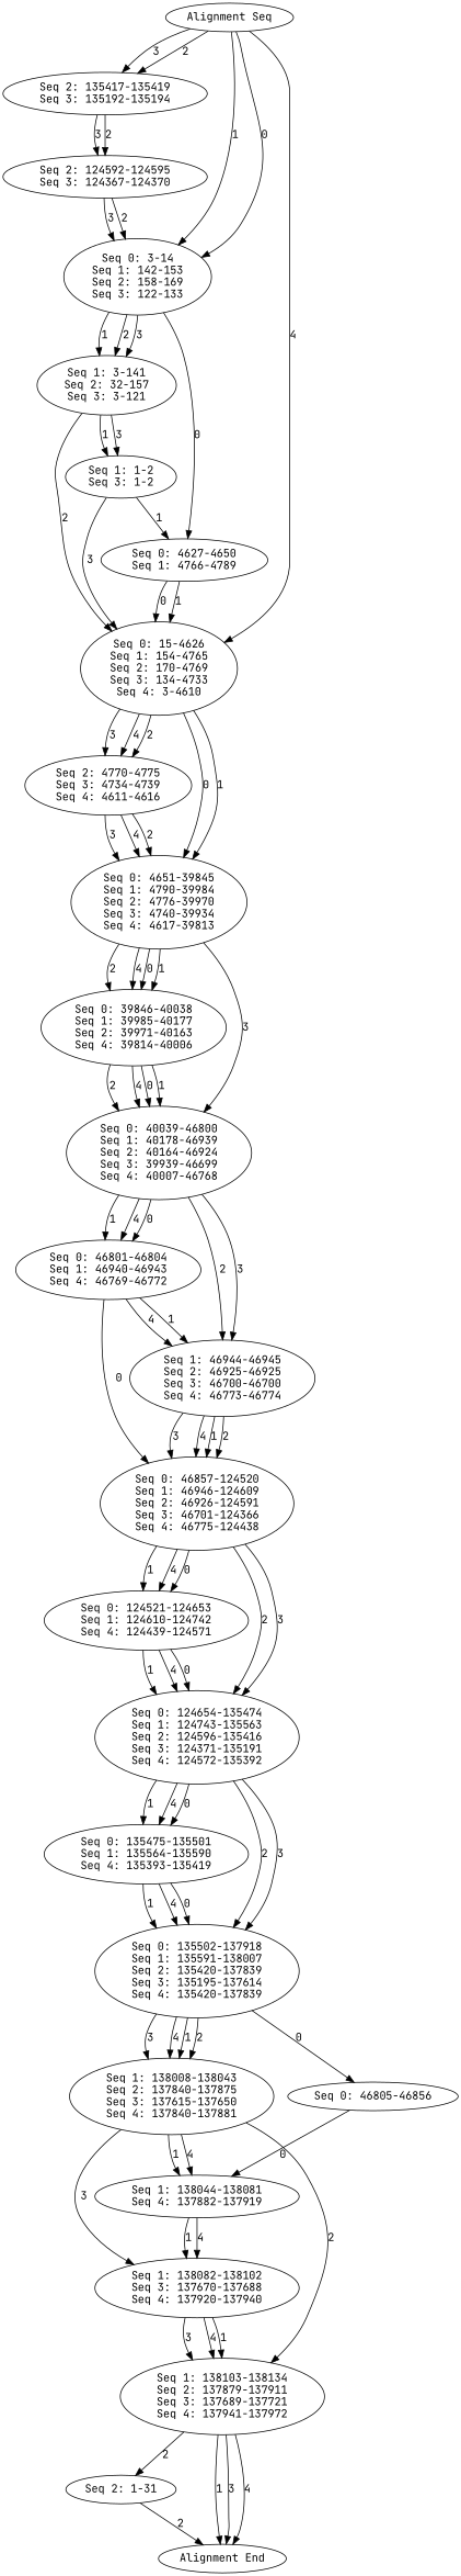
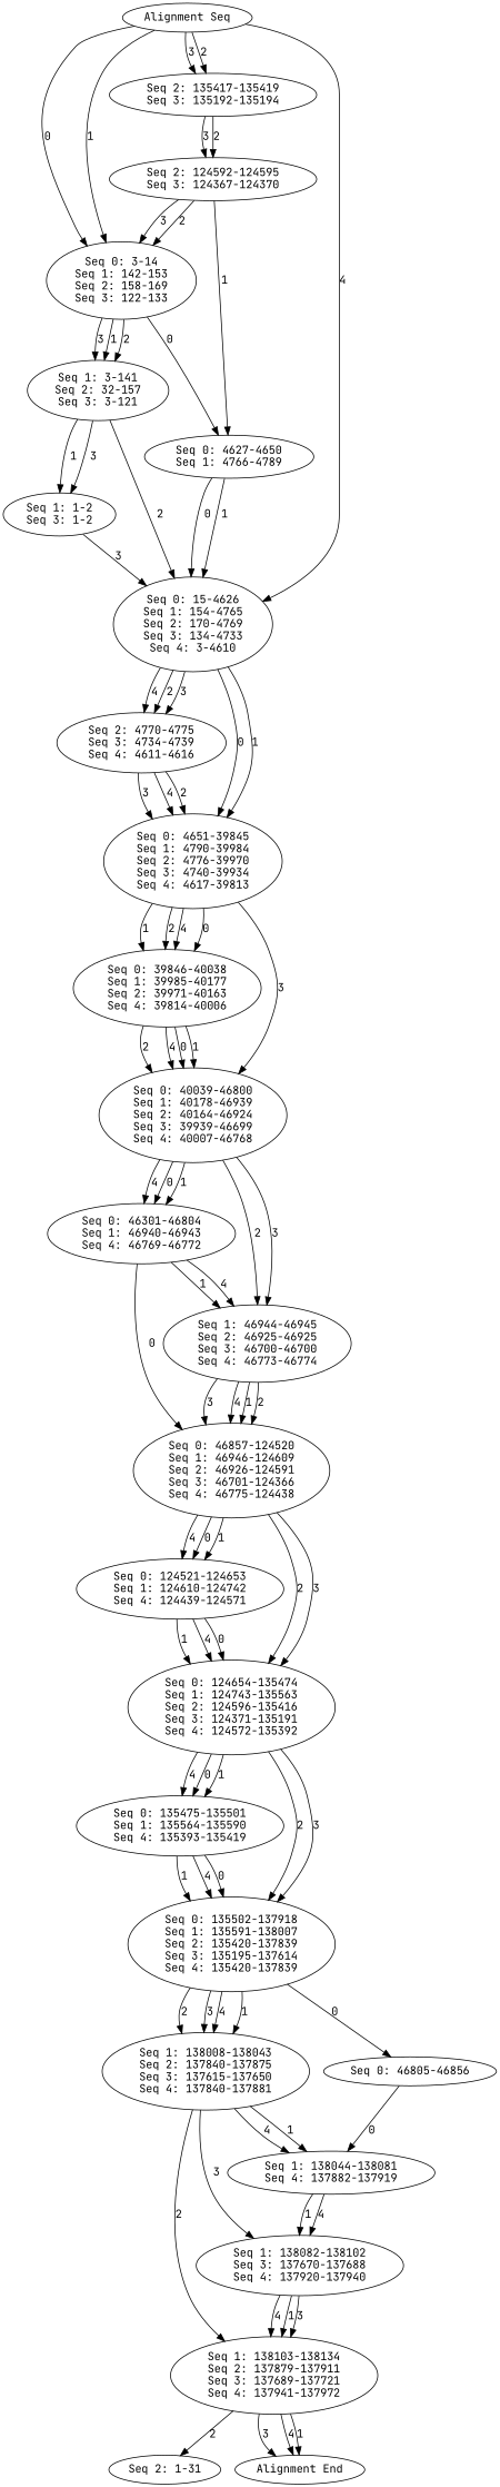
  digraph {
    fontname="JetBrains Mono"
    node [fontname="JetBrains Mono"]
    edge [fontname="JetBrains Mono"]
    n1 [label="Alignment Seq"]
    n2 [label="Seq 2: 135417-135419\nSeq 3: 135192-135194\n"]
    n3 [label="Seq 0: 3-14\nSeq 1: 142-153\nSeq 2: 158-169\nSeq 3: 122-133\n"]
    n4 [label="Seq 0: 15-4626\nSeq 1: 154-4765\nSeq 2: 170-4769\nSeq 3: 134-4733\nSeq 4: 3-4610\n"]
    n5 [label="Seq 2: 124592-124595\nSeq 3: 124367-124370\n"]
    n6 [label="Seq 1: 3-141\nSeq 2: 32-157\nSeq 3: 3-121\n"]
    n7 [label="Seq 0: 4627-4650\nSeq 1: 4766-4789\n"]
    n8 [label="Seq 2: 4770-4775\nSeq 3: 4734-4739\nSeq 4: 4611-4616\n"]
    n9 [label="Seq 0: 4651-39845\nSeq 1: 4790-39984\nSeq 2: 4776-39970\nSeq 3: 4740-39934\nSeq 4: 4617-39813\n"]
    n10 [label="Seq 1: 1-2\nSeq 3: 1-2\n"]
    n11 [label="Seq 0: 39846-40038\nSeq 1: 39985-40177\nSeq 2: 39971-40163\nSeq 4: 39814-40006\n"]
    n12 [label="Seq 0: 40039-46800\nSeq 1: 40178-46939\nSeq 2: 40164-46924\nSeq 3: 39939-46699\nSeq 4: 40007-46768\n"]
-   n13 [label="Seq 0: 46801-46804\nSeq 1: 46940-46943\nSeq 4: 46769-46772\n"]
+   n13 [label="Seq 0: 46301-46804\nSeq 1: 46940-46943\nSeq 4: 46769-46772\n"]
    n14 [label="Seq 1: 46944-46945\nSeq 2: 46925-46925\nSeq 3: 46700-46700\nSeq 4: 46773-46774\n"]
    n15 [label="Seq 0: 46857-124520\nSeq 1: 46946-124609\nSeq 2: 46926-124591\nSeq 3: 46701-124366\nSeq 4: 46775-124438\n"]
    n16 [label="Seq 0: 124521-124653\nSeq 1: 124610-124742\nSeq 4: 124439-124571\n"]
    n17 [label="Seq 0: 124654-135474\nSeq 1: 124743-135563\nSeq 2: 124596-135416\nSeq 3: 124371-135191\nSeq 4: 124572-135392\n"]
    n18 [label="Seq 0: 135475-135501\nSeq 1: 135564-135590\nSeq 4: 135393-135419\n"]
    n19 [label="Seq 0: 135502-137918\nSeq 1: 135591-138007\nSeq 2: 135420-137839\nSeq 3: 135195-137614\nSeq 4: 135420-137839\n"]
    n20 [label="Seq 1: 138008-138043\nSeq 2: 137840-137875\nSeq 3: 137615-137650\nSeq 4: 137840-137881\n"]
    n21 [label="Seq 0: 46805-46856\n"]
    n22 [label="Seq 1: 138044-138081\nSeq 4: 137882-137919\n"]
    n23 [label="Seq 1: 138082-138102\nSeq 3: 137670-137688\nSeq 4: 137920-137940\n"]
    n24 [label="Seq 1: 138103-138134\nSeq 2: 137879-137911\nSeq 3: 137689-137721\nSeq 4: 137941-137972\n"]
    n25 [label="Seq 2: 1-31\n"]
    n26 [label="Alignment End"]
    n1 -> n2 [label=2]
    n1 -> n2 [label=3]
    n1 -> n3 [label=0]
    n1 -> n3 [label=1]
    n1 -> n4 [label=4]
    n2 -> n5 [label=2]
    n2 -> n5 [label=3]
    n3 -> n6 [label=1]
    n3 -> n6 [label=2]
    n3 -> n6 [label=3]
    n3 -> n7 [label=0]
    n4 -> n8 [label=2]
    n4 -> n8 [label=3]
    n4 -> n8 [label=4]
    n4 -> n9 [label=0]
    n4 -> n9 [label=1]
    n5 -> n3 [label=2]
    n5 -> n3 [label=3]
    n6 -> n4 [label=2]
    n6 -> n10 [label=1]
    n6 -> n10 [label=3]
    n7 -> n4 [label=0]
    n7 -> n4 [label=1]
    n8 -> n9 [label=2]
    n8 -> n9 [label=3]
    n8 -> n9 [label=4]
    n9 -> n11 [label=0]
    n9 -> n11 [label=1]
    n9 -> n11 [label=2]
    n9 -> n11 [label=4]
    n9 -> n12 [label=3]
    n10 -> n4 [label=3]
-   n10 -> n7 [label=1]
+   n5 -> n7 [label=1]
    n11 -> n12 [label=0]
    n11 -> n12 [label=1]
    n11 -> n12 [label=2]
    n11 -> n12 [label=4]
    n12 -> n13 [label=0]
    n12 -> n13 [label=1]
    n12 -> n13 [label=4]
    n12 -> n14 [label=2]
    n12 -> n14 [label=3]
    n13 -> n14 [label=1]
    n13 -> n14 [label=4]
    n13 -> n15 [label=0]
    n14 -> n15 [label=1]
    n14 -> n15 [label=2]
    n14 -> n15 [label=3]
    n14 -> n15 [label=4]
    n15 -> n16 [label=0]
    n15 -> n16 [label=1]
    n15 -> n16 [label=4]
    n15 -> n17 [label=2]
    n15 -> n17 [label=3]
    n16 -> n17 [label=0]
    n16 -> n17 [label=1]
    n16 -> n17 [label=4]
    n17 -> n18 [label=0]
    n17 -> n18 [label=1]
    n17 -> n18 [label=4]
    n17 -> n19 [label=2]
    n17 -> n19 [label=3]
    n18 -> n19 [label=0]
    n18 -> n19 [label=1]
    n18 -> n19 [label=4]
    n19 -> n20 [label=1]
    n19 -> n20 [label=2]
    n19 -> n20 [label=3]
    n19 -> n20 [label=4]
    n19 -> n21 [label=0]
    n20 -> n22 [label=1]
    n20 -> n22 [label=4]
    n20 -> n23 [label=3]
    n20 -> n24 [label=2]
    n21 -> n22 [label=0]
    n22 -> n23 [label=1]
    n22 -> n23 [label=4]
    n23 -> n24 [label=1]
    n23 -> n24 [label=3]
    n23 -> n24 [label=4]
    n24 -> n25 [label=2]
    n24 -> n26 [label=1]
    n24 -> n26 [label=3]
    n24 -> n26 [label=4]
-   n25 -> n26 [label=2]
  }
